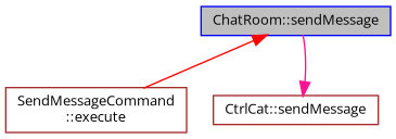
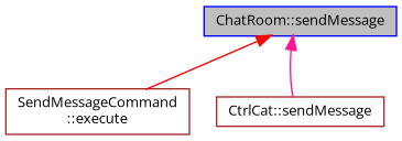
  digraph {
    fontname="Open Sans"
    rankdir=TB
    node [color=brown fillcolor=white fontname="Open Sans" fontsize=10 shape=record style=filled]
    edge [dir=back fontname="Open Sans" fontsize=10 labelfontname=Helvetica labelfontsize=10 style=solid]
    n1 [color=blue fillcolor=grey75 fontcolor=black height=0.2 label="ChatRoom::sendMessage" width=0.4]
    n2 [height=0.2 label="SendMessageCommand\l::execute" width=0.4]
    n3 [height=0.2 label="CtrlCat::sendMessage" width=0.4]
    n1 -> n2 [color=red]
-   n3 -> n1 [color=deeppink]
+   n1 -> n3 [color=deeppink]
  }
